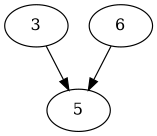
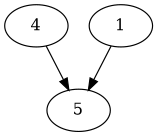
  digraph {
    node [operator=BE distribution=Attacker]
    n1 [label=5 operator=AND sink=Attacker distribution=""]
-   4 [cost=42.0 probability=0.3770491803278688 label=3]
-   1 [cost=79.0 probability=0.4166666666666667 label=6]
+   4 [cost=42.0 probability=0.3770491803278688]
+   1 [cost=79.0 probability=0.4166666666666667]
    4 -> n1
    1 -> n1
  }
